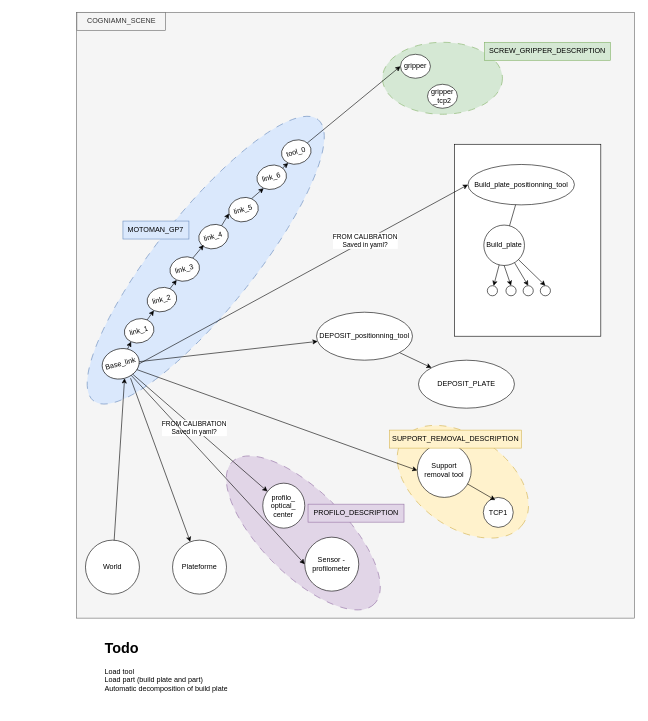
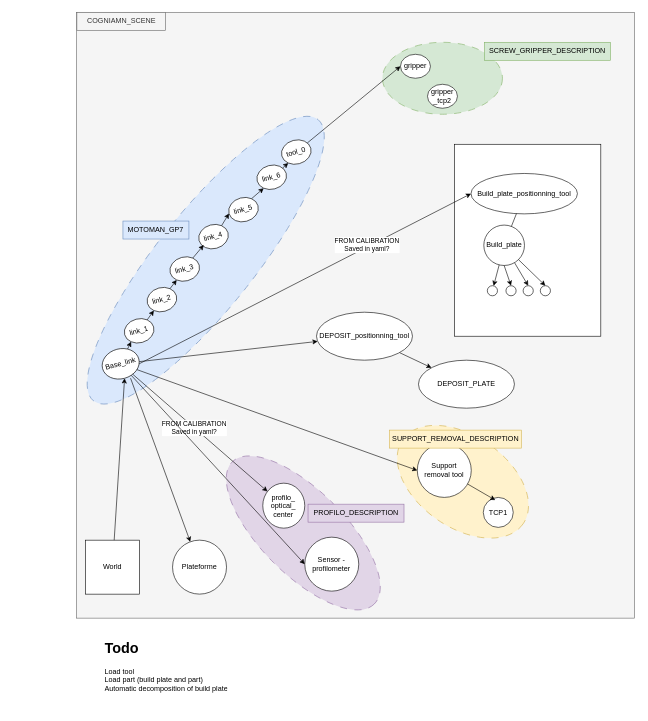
  <mxCell id="0" />
  <mxCell id="1" parent="0" />
  <mxCell id="2" value="" style="rounded=0;whiteSpace=wrap;html=1;fillColor=#f5f5f5;fontColor=#333333;strokeColor=#666666;" parent="1" vertex="1"><mxGeometry x="105" y="20" width="930" height="1010" as="geometry" /></mxCell>
  <mxCell id="3" value="" style="group" parent="1" vertex="1" connectable="0"><mxGeometry x="315.002" y="720.002" width="335.878" height="335.876" as="geometry" /></mxCell>
  <mxCell id="4" value="" style="ellipse;whiteSpace=wrap;html=1;rotation=45;fillColor=#e1d5e7;dashed=1;dashPattern=12 12;strokeColor=#9673a6;" parent="3" vertex="1"><mxGeometry x="0.438" y="97.938" width="335" height="140" as="geometry" /></mxCell>
  <mxCell id="5" value="Sensor - profilometer" style="ellipse;whiteSpace=wrap;html=1;" parent="3" vertex="1"><mxGeometry x="170.438" y="175.008" width="90" height="90" as="geometry" /></mxCell>
  <mxCell id="6" value="profilo_&lt;br&gt;optical_&lt;br&gt;center" style="ellipse;whiteSpace=wrap;html=1;" parent="3" vertex="1"><mxGeometry x="100.438" y="85.008" width="70" height="75" as="geometry" /></mxCell>
  <mxCell id="7" value="PROFILO_DESCRIPTION" style="text;html=1;align=center;verticalAlign=middle;whiteSpace=wrap;rounded=0;fillColor=#e1d5e7;strokeColor=#9673a6;" parent="3" vertex="1"><mxGeometry x="175.878" y="119.998" width="160" height="30" as="geometry" /></mxCell>
- <mxCell id="8" value="World" style="ellipse;whiteSpace=wrap;html=1;" parent="1" vertex="1"><mxGeometry x="119.82" y="900" width="90" height="90" as="geometry" /></mxCell>
+ <mxCell id="8" value="World" style="whiteSpace=wrap;html=1;rounded=0;" parent="1" vertex="1"><mxGeometry x="119.82" y="900" width="90" height="90" as="geometry" /></mxCell>
  <mxCell id="9" value="Plateforme" style="ellipse;whiteSpace=wrap;html=1;" parent="1" vertex="1"><mxGeometry x="265" y="900" width="90" height="90" as="geometry" /></mxCell>
  <mxCell id="10" value="" style="group" parent="1" vertex="1" connectable="0"><mxGeometry x="604.998" y="670.005" width="288.025" height="265.25" as="geometry" /></mxCell>
  <mxCell id="11" value="" style="ellipse;whiteSpace=wrap;html=1;rotation=35;fillColor=#fff2cc;dashed=1;dashPattern=12 12;strokeColor=#d6b656;" parent="10" vertex="1"><mxGeometry x="21.512" y="56.495" width="245" height="152.26" as="geometry" /></mxCell>
  <mxCell id="12" value="Support removal tool" style="ellipse;whiteSpace=wrap;html=1;" parent="10" vertex="1"><mxGeometry x="68.022" y="68.755" width="90" height="90" as="geometry" /></mxCell>
  <mxCell id="13" value="TCP1" style="ellipse;whiteSpace=wrap;html=1;" parent="10" vertex="1"><mxGeometry x="178.022" y="158.755" width="50" height="50" as="geometry" /></mxCell>
  <mxCell id="14" style="rounded=0;orthogonalLoop=1;jettySize=auto;html=1;" parent="10" source="12" edge="1"><mxGeometry relative="1" as="geometry"><mxPoint x="198.022" y="163.155" as="targetPoint" /></mxGeometry></mxCell>
  <mxCell id="15" value="SUPPORT_REMOVAL_DESCRIPTION" style="text;html=1;align=center;verticalAlign=middle;whiteSpace=wrap;rounded=0;fillColor=#fff2cc;strokeColor=#d6b656;" parent="10" vertex="1"><mxGeometry x="21.51" y="46.55" width="220" height="30" as="geometry" /></mxCell>
  <mxCell id="16" style="rounded=0;orthogonalLoop=1;jettySize=auto;html=1;" parent="1" source="17" target="19" edge="1"><mxGeometry relative="1" as="geometry" /></mxCell>
  <mxCell id="17" value="DEPOSIT_positionning_tool" style="ellipse;whiteSpace=wrap;html=1;" parent="1" vertex="1"><mxGeometry x="505" y="520" width="160" height="80" as="geometry" /></mxCell>
  <mxCell id="18" value="&lt;h1 style=&quot;margin-top: 0px;&quot;&gt;Todo&lt;/h1&gt;&lt;div&gt;Load tool&lt;/div&gt;&lt;div&gt;Load part (build plate and part)&lt;/div&gt;&lt;div&gt;Automatic decomposition of build plate&lt;/div&gt;" style="text;html=1;whiteSpace=wrap;overflow=hidden;rounded=0;" parent="1" vertex="1"><mxGeometry x="150" y="1060" width="300" height="120" as="geometry" /></mxCell>
  <mxCell id="19" value="DEPOSIT_PLATE" style="ellipse;whiteSpace=wrap;html=1;" parent="1" vertex="1"><mxGeometry x="675" y="600" width="160" height="80" as="geometry" /></mxCell>
  <mxCell id="20" value="COGNIAMN_SCENE" style="text;html=1;align=center;verticalAlign=middle;whiteSpace=wrap;rounded=0;fillColor=#f5f5f5;strokeColor=#666666;fontColor=#333333;" parent="1" vertex="1"><mxGeometry x="105.5" y="20" width="147.5" height="30" as="geometry" /></mxCell>
  <mxCell id="21" value="" style="group" vertex="1" connectable="0" parent="1"><mxGeometry x="735" y="240" width="244" height="320" as="geometry" /></mxCell>
  <mxCell id="22" value="" style="rounded=0;whiteSpace=wrap;html=1;" vertex="1" parent="21"><mxGeometry width="244" height="320" as="geometry" /></mxCell>
- <mxCell id="23" value="Build_plate_positionning_tool" style="ellipse;whiteSpace=wrap;html=1;" parent="21" vertex="1"><mxGeometry x="22.59" y="33.68" width="177.41" height="67.37" as="geometry" /></mxCell>
+ <mxCell id="23" value="Build_plate_positionning_tool" style="ellipse;whiteSpace=wrap;html=1;" parent="21" vertex="1"><mxGeometry x="27.59" y="48.68" width="177.41" height="67.37" as="geometry" /></mxCell>
  <mxCell id="24" style="rounded=0;orthogonalLoop=1;jettySize=auto;html=1;entryX=0.5;entryY=0;entryDx=0;entryDy=0;" edge="1" parent="21" source="25" target="27"><mxGeometry relative="1" as="geometry" /></mxCell>
  <mxCell id="25" value="Build_plate" style="ellipse;whiteSpace=wrap;html=1;" parent="21" vertex="1"><mxGeometry x="48.943" y="134.737" width="67.778" height="67.368" as="geometry" /></mxCell>
  <mxCell id="26" value="" style="ellipse;whiteSpace=wrap;html=1;" parent="21" vertex="1"><mxGeometry x="143.079" y="235.789" width="16.944" height="16.842" as="geometry" /></mxCell>
  <mxCell id="27" value="" style="ellipse;whiteSpace=wrap;html=1;" parent="21" vertex="1"><mxGeometry x="114.469" y="235.789" width="16.944" height="16.842" as="geometry" /></mxCell>
  <mxCell id="28" value="" style="ellipse;whiteSpace=wrap;html=1;" parent="21" vertex="1"><mxGeometry x="85.852" y="235.789" width="16.944" height="16.842" as="geometry" /></mxCell>
  <mxCell id="29" value="" style="ellipse;whiteSpace=wrap;html=1;" parent="21" vertex="1"><mxGeometry x="54.787" y="235.789" width="16.944" height="16.842" as="geometry" /></mxCell>
  <mxCell id="30" style="rounded=0;orthogonalLoop=1;jettySize=auto;html=1;endArrow=none;" parent="21" source="23" target="25" edge="1"><mxGeometry relative="1" as="geometry" /></mxCell>
  <mxCell id="31" style="rounded=0;orthogonalLoop=1;jettySize=auto;html=1;exitX=1;exitY=1;exitDx=0;exitDy=0;entryX=0.5;entryY=0;entryDx=0;entryDy=0;" parent="21" source="25" target="26" edge="1"><mxGeometry relative="1" as="geometry"><mxPoint x="105.432" y="212.211" as="sourcePoint" /><mxPoint x="130.284" y="244.211" as="targetPoint" /></mxGeometry></mxCell>
  <mxCell id="32" style="rounded=0;orthogonalLoop=1;jettySize=auto;html=1;exitX=0.5;exitY=1;exitDx=0;exitDy=0;entryX=0.5;entryY=0;entryDx=0;entryDy=0;" parent="21" source="25" target="28" edge="1"><mxGeometry relative="1" as="geometry"><mxPoint x="82.086" y="209.684" as="sourcePoint" /><mxPoint x="73.049" y="244.211" as="targetPoint" /></mxGeometry></mxCell>
  <mxCell id="33" style="rounded=0;orthogonalLoop=1;jettySize=auto;html=1;" parent="21" source="25" target="29" edge="1"><mxGeometry relative="1" as="geometry" /></mxCell>
  <mxCell id="34" value="" style="group" vertex="1" connectable="0" parent="1"><mxGeometry x="615" y="70" width="380" height="120" as="geometry" /></mxCell>
  <mxCell id="35" value="" style="group" parent="34" vertex="1" connectable="0"><mxGeometry width="200" height="120" as="geometry" /></mxCell>
  <mxCell id="36" value="" style="ellipse;whiteSpace=wrap;html=1;rotation=0;fillColor=#d5e8d4;dashed=1;dashPattern=12 12;strokeColor=#82b366;" parent="35" vertex="1"><mxGeometry width="200" height="120" as="geometry" /></mxCell>
  <mxCell id="37" value="gripper" style="ellipse;whiteSpace=wrap;html=1;" parent="35" vertex="1"><mxGeometry x="30" y="20" width="50" height="40" as="geometry" /></mxCell>
  <mxCell id="38" value="gripper&lt;div&gt;_tcp2&lt;/div&gt;" style="ellipse;whiteSpace=wrap;html=1;" parent="35" vertex="1"><mxGeometry x="75" y="70" width="50" height="40" as="geometry" /></mxCell>
  <mxCell id="39" value="SCREW_GRIPPER_DESCRIPTION" style="text;html=1;align=center;verticalAlign=middle;whiteSpace=wrap;rounded=0;fillColor=#d5e8d4;strokeColor=#82b366;" parent="34" vertex="1"><mxGeometry x="170" width="210" height="30" as="geometry" /></mxCell>
  <mxCell id="40" value="" style="group;rotation=-15;" vertex="1" connectable="0" parent="1"><mxGeometry x="30.317" y="189.997" width="579.367" height="486.847" as="geometry" /></mxCell>
  <mxCell id="41" value="" style="ellipse;whiteSpace=wrap;html=1;rotation=-51.4;fillColor=#dae8fc;dashed=1;dashPattern=12 12;strokeColor=#6c8ebf;" parent="40" vertex="1"><mxGeometry x="-10" y="162" width="600" height="162.5" as="geometry" /></mxCell>
  <mxCell id="42" value="Base_link" style="ellipse;whiteSpace=wrap;html=1;rotation=-15;" parent="40" vertex="1"><mxGeometry x="117" y="391" width="62.5" height="50" as="geometry" /></mxCell>
  <mxCell id="43" value="link_1" style="ellipse;whiteSpace=wrap;html=1;rotation=-15;" parent="40" vertex="1"><mxGeometry x="154" y="341" width="50" height="40" as="geometry" /></mxCell>
  <mxCell id="44" value="link_2" style="ellipse;whiteSpace=wrap;html=1;rotation=-15;" parent="40" vertex="1"><mxGeometry x="192" y="289" width="50" height="40" as="geometry" /></mxCell>
  <mxCell id="45" value="link_3" style="ellipse;whiteSpace=wrap;html=1;rotation=-15;" parent="40" vertex="1"><mxGeometry x="230" y="238" width="50" height="40" as="geometry" /></mxCell>
  <mxCell id="46" value="link_4" style="ellipse;whiteSpace=wrap;html=1;rotation=-15;" parent="40" vertex="1"><mxGeometry x="278" y="184" width="50" height="40" as="geometry" /></mxCell>
  <mxCell id="47" value="link_5" style="ellipse;whiteSpace=wrap;html=1;rotation=-15;" parent="40" vertex="1"><mxGeometry x="328" y="139" width="50" height="40" as="geometry" /></mxCell>
  <mxCell id="48" value="link_6" style="ellipse;whiteSpace=wrap;html=1;rotation=-15;" parent="40" vertex="1"><mxGeometry x="375" y="85" width="50" height="40" as="geometry" /></mxCell>
  <mxCell id="49" value="tool_0" style="ellipse;whiteSpace=wrap;html=1;rotation=-15;" parent="40" vertex="1"><mxGeometry x="416" y="43" width="50" height="40" as="geometry" /></mxCell>
  <mxCell id="50" value="MOTOMAN_GP7" style="text;html=1;align=center;verticalAlign=middle;whiteSpace=wrap;rounded=0;fillColor=#dae8fc;strokeColor=#6c8ebf;rotation=0;" parent="40" vertex="1"><mxGeometry x="152" y="178" width="110" height="30" as="geometry" /></mxCell>
  <mxCell id="51" style="rounded=0;orthogonalLoop=1;jettySize=auto;html=1;entryX=0;entryY=1;entryDx=0;entryDy=0;" parent="40" source="42" target="43" edge="1"><mxGeometry relative="1" as="geometry" /></mxCell>
  <mxCell id="52" style="rounded=0;orthogonalLoop=1;jettySize=auto;html=1;entryX=0;entryY=1;entryDx=0;entryDy=0;exitX=1;exitY=0;exitDx=0;exitDy=0;" parent="40" source="43" target="44" edge="1"><mxGeometry relative="1" as="geometry"><mxPoint x="173" y="399" as="sourcePoint" /><mxPoint x="185" y="374" as="targetPoint" /></mxGeometry></mxCell>
  <mxCell id="53" style="rounded=0;orthogonalLoop=1;jettySize=auto;html=1;entryX=0;entryY=1;entryDx=0;entryDy=0;exitX=1;exitY=0;exitDx=0;exitDy=0;" parent="40" source="44" target="45" edge="1"><mxGeometry relative="1" as="geometry"><mxPoint x="212" y="338" as="sourcePoint" /><mxPoint x="225" y="291" as="targetPoint" /></mxGeometry></mxCell>
  <mxCell id="54" style="rounded=0;orthogonalLoop=1;jettySize=auto;html=1;exitX=1;exitY=0;exitDx=0;exitDy=0;entryX=0.111;entryY=0.734;entryDx=0;entryDy=0;entryPerimeter=0;" parent="40" source="45" target="46" edge="1"><mxGeometry relative="1" as="geometry"><mxPoint x="224" y="345" as="sourcePoint" /><mxPoint x="281" y="220" as="targetPoint" /></mxGeometry></mxCell>
  <mxCell id="55" style="rounded=0;orthogonalLoop=1;jettySize=auto;html=1;entryX=0;entryY=0.5;entryDx=0;entryDy=0;exitX=1;exitY=0;exitDx=0;exitDy=0;" parent="40" source="46" target="47" edge="1"><mxGeometry relative="1" as="geometry"><mxPoint x="281" y="247" as="sourcePoint" /><mxPoint x="293" y="227" as="targetPoint" /></mxGeometry></mxCell>
  <mxCell id="56" style="rounded=0;orthogonalLoop=1;jettySize=auto;html=1;entryX=0;entryY=1;entryDx=0;entryDy=0;exitX=1;exitY=0;exitDx=0;exitDy=0;" parent="40" source="47" target="48" edge="1"><mxGeometry relative="1" as="geometry"><mxPoint x="293" y="254" as="sourcePoint" /><mxPoint x="306" y="234" as="targetPoint" /></mxGeometry></mxCell>
  <mxCell id="57" style="rounded=0;orthogonalLoop=1;jettySize=auto;html=1;entryX=0;entryY=1;entryDx=0;entryDy=0;" parent="40" source="48" target="49" edge="1"><mxGeometry relative="1" as="geometry" /></mxCell>
  <mxCell id="58" style="rounded=0;orthogonalLoop=1;jettySize=auto;html=1;entryX=0.5;entryY=1;entryDx=0;entryDy=0;" edge="1" parent="1" source="8" target="42"><mxGeometry relative="1" as="geometry" /></mxCell>
  <mxCell id="59" style="rounded=0;orthogonalLoop=1;jettySize=auto;html=1;" parent="1" source="42" target="6" edge="1"><mxGeometry relative="1" as="geometry" /></mxCell>
  <mxCell id="60" value="FROM CALIBRATION&lt;div&gt;Saved in yaml?&lt;/div&gt;" style="edgeLabel;html=1;align=center;verticalAlign=middle;resizable=0;points=[];" parent="59" vertex="1" connectable="0"><mxGeometry x="-0.016" y="-1" relative="1" as="geometry"><mxPoint x="-8" y="-8" as="offset" /></mxGeometry></mxCell>
  <mxCell id="61" style="rounded=0;orthogonalLoop=1;jettySize=auto;html=1;entryX=0;entryY=0.5;entryDx=0;entryDy=0;exitX=0.976;exitY=0.66;exitDx=0;exitDy=0;exitPerimeter=0;" parent="1" source="42" target="23" edge="1"><mxGeometry relative="1" as="geometry"><mxPoint x="227" y="414" as="sourcePoint" /><mxPoint x="645" y="394" as="targetPoint" /></mxGeometry></mxCell>
  <mxCell id="62" value="FROM CALIBRATION&lt;div&gt;Saved in yaml?&lt;/div&gt;" style="edgeLabel;html=1;align=center;verticalAlign=middle;resizable=0;points=[];" parent="61" vertex="1" connectable="0"><mxGeometry x="-0.016" y="-1" relative="1" as="geometry"><mxPoint x="106" y="-60" as="offset" /></mxGeometry></mxCell>
  <mxCell id="63" style="rounded=0;orthogonalLoop=1;jettySize=auto;html=1;" parent="1" target="9" edge="1"><mxGeometry relative="1" as="geometry"><mxPoint x="195" y="630" as="sourcePoint" /><mxPoint x="-95" y="590" as="targetPoint" /></mxGeometry></mxCell>
  <mxCell id="64" style="rounded=0;orthogonalLoop=1;jettySize=auto;html=1;entryX=0;entryY=0.5;entryDx=0;entryDy=0;" edge="1" parent="1" source="49" target="37"><mxGeometry relative="1" as="geometry" /></mxCell>
  <mxCell id="65" style="rounded=0;orthogonalLoop=1;jettySize=auto;html=1;entryX=0;entryY=0.5;entryDx=0;entryDy=0;" edge="1" parent="1" source="42" target="5"><mxGeometry relative="1" as="geometry" /></mxCell>
  <mxCell id="66" style="rounded=0;orthogonalLoop=1;jettySize=auto;html=1;" edge="1" parent="1" source="42" target="17"><mxGeometry relative="1" as="geometry" /></mxCell>
  <mxCell id="67" style="rounded=0;orthogonalLoop=1;jettySize=auto;html=1;entryX=0;entryY=0.5;entryDx=0;entryDy=0;" edge="1" parent="1" source="42" target="12"><mxGeometry relative="1" as="geometry" /></mxCell>
